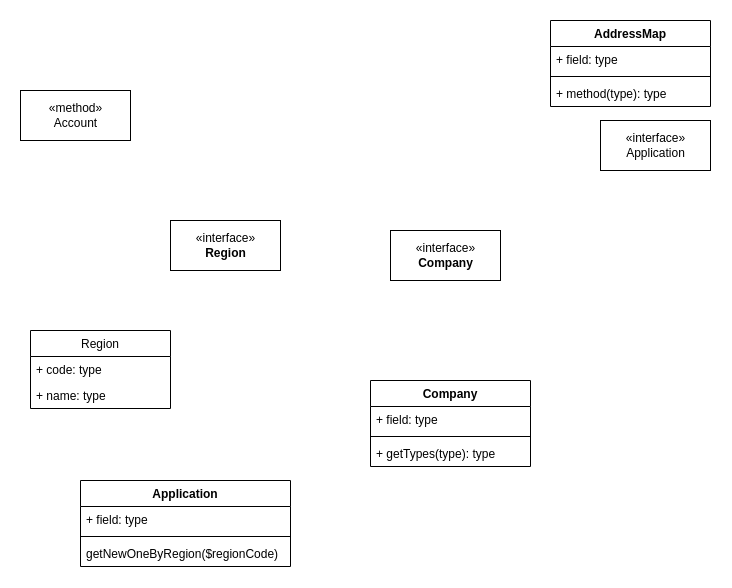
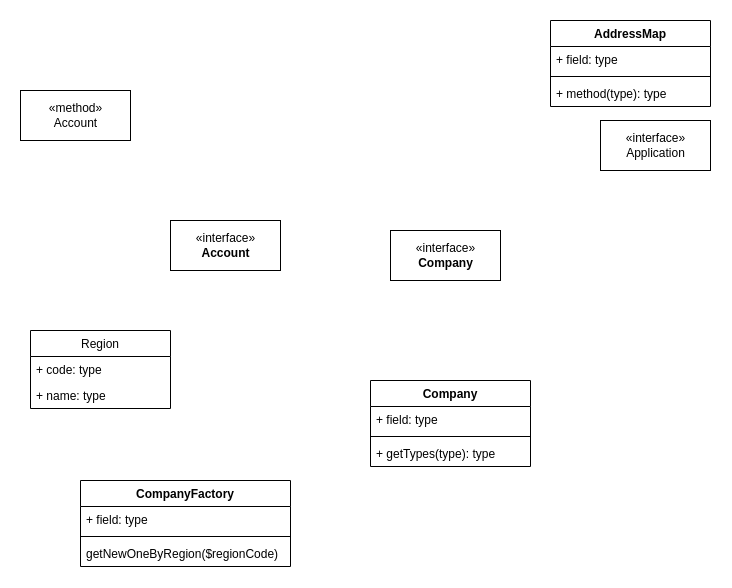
  <mxCell id="0" style=";html=1;" />
  <mxCell id="1" style=";html=1;" parent="0" />
  <mxCell id="2" value="«method»&lt;br&gt;Account" style="html=1;" vertex="1" parent="1"><mxGeometry x="20" y="90" width="110" height="50" as="geometry" /></mxCell>
- <mxCell id="3" value="«interface»&lt;br&gt;&lt;b&gt;Region&lt;/b&gt;" style="html=1;" vertex="1" parent="1"><mxGeometry x="170" y="220" width="110" height="50" as="geometry" /></mxCell>
+ <mxCell id="3" value="«interface»&lt;br&gt;&lt;b&gt;Account&lt;/b&gt;" style="html=1;" vertex="1" parent="1"><mxGeometry x="170" y="220" width="110" height="50" as="geometry" /></mxCell>
  <mxCell id="4" value="«interface»&lt;br&gt;Application" style="html=1;" vertex="1" parent="1"><mxGeometry x="600" y="120" width="110" height="50" as="geometry" /></mxCell>
  <mxCell id="5" value="AddressMap" style="swimlane;fontStyle=1;align=center;verticalAlign=top;childLayout=stackLayout;horizontal=1;startSize=26;horizontalStack=0;resizeParent=1;resizeParentMax=0;resizeLast=0;collapsible=1;marginBottom=0;" vertex="1" parent="1"><mxGeometry x="550" y="20" width="160" height="86" as="geometry" /></mxCell>
  <mxCell id="6" value="+ field: type" style="text;strokeColor=none;fillColor=none;align=left;verticalAlign=top;spacingLeft=4;spacingRight=4;overflow=hidden;rotatable=0;points=[[0,0.5],[1,0.5]];portConstraint=eastwest;" vertex="1" parent="5"><mxGeometry y="26" width="160" height="26" as="geometry" /></mxCell>
  <mxCell id="7" value="" style="line;strokeWidth=1;fillColor=none;align=left;verticalAlign=middle;spacingTop=-1;spacingLeft=3;spacingRight=3;rotatable=0;labelPosition=right;points=[];portConstraint=eastwest;" vertex="1" parent="5"><mxGeometry y="52" width="160" height="8" as="geometry" /></mxCell>
  <mxCell id="8" value="+ method(type): type" style="text;strokeColor=none;fillColor=none;align=left;verticalAlign=top;spacingLeft=4;spacingRight=4;overflow=hidden;rotatable=0;points=[[0,0.5],[1,0.5]];portConstraint=eastwest;" vertex="1" parent="5"><mxGeometry y="60" width="160" height="26" as="geometry" /></mxCell>
  <mxCell id="9" value="Company" style="swimlane;fontStyle=1;align=center;verticalAlign=top;childLayout=stackLayout;horizontal=1;startSize=26;horizontalStack=0;resizeParent=1;resizeParentMax=0;resizeLast=0;collapsible=1;marginBottom=0;" vertex="1" parent="1"><mxGeometry x="370" y="380" width="160" height="86" as="geometry" /></mxCell>
  <mxCell id="10" value="+ field: type" style="text;strokeColor=none;fillColor=none;align=left;verticalAlign=top;spacingLeft=4;spacingRight=4;overflow=hidden;rotatable=0;points=[[0,0.5],[1,0.5]];portConstraint=eastwest;" vertex="1" parent="9"><mxGeometry y="26" width="160" height="26" as="geometry" /></mxCell>
  <mxCell id="11" value="" style="line;strokeWidth=1;fillColor=none;align=left;verticalAlign=middle;spacingTop=-1;spacingLeft=3;spacingRight=3;rotatable=0;labelPosition=right;points=[];portConstraint=eastwest;" vertex="1" parent="9"><mxGeometry y="52" width="160" height="8" as="geometry" /></mxCell>
  <mxCell id="12" value="+ getTypes(type): type" style="text;strokeColor=none;fillColor=none;align=left;verticalAlign=top;spacingLeft=4;spacingRight=4;overflow=hidden;rotatable=0;points=[[0,0.5],[1,0.5]];portConstraint=eastwest;" vertex="1" parent="9"><mxGeometry y="60" width="160" height="26" as="geometry" /></mxCell>
  <mxCell id="13" value="«interface»&lt;br&gt;&lt;b&gt;Company&lt;/b&gt;" style="html=1;" vertex="1" parent="1"><mxGeometry x="390" y="230" width="110" height="50" as="geometry" /></mxCell>
- <mxCell id="14" value="Application" style="swimlane;fontStyle=1;align=center;verticalAlign=top;childLayout=stackLayout;horizontal=1;startSize=26;horizontalStack=0;resizeParent=1;resizeParentMax=0;resizeLast=0;collapsible=1;marginBottom=0;" vertex="1" parent="1"><mxGeometry x="80" y="480" width="210" height="86" as="geometry" /></mxCell>
+ <mxCell id="14" value="CompanyFactory" style="swimlane;fontStyle=1;align=center;verticalAlign=top;childLayout=stackLayout;horizontal=1;startSize=26;horizontalStack=0;resizeParent=1;resizeParentMax=0;resizeLast=0;collapsible=1;marginBottom=0;" vertex="1" parent="1"><mxGeometry x="80" y="480" width="210" height="86" as="geometry" /></mxCell>
  <mxCell id="15" value="+ field: type" style="text;strokeColor=none;fillColor=none;align=left;verticalAlign=top;spacingLeft=4;spacingRight=4;overflow=hidden;rotatable=0;points=[[0,0.5],[1,0.5]];portConstraint=eastwest;" vertex="1" parent="14"><mxGeometry y="26" width="210" height="26" as="geometry" /></mxCell>
  <mxCell id="16" value="" style="line;strokeWidth=1;fillColor=none;align=left;verticalAlign=middle;spacingTop=-1;spacingLeft=3;spacingRight=3;rotatable=0;labelPosition=right;points=[];portConstraint=eastwest;" vertex="1" parent="14"><mxGeometry y="52" width="210" height="8" as="geometry" /></mxCell>
  <mxCell id="17" value="getNewOneByRegion($regionCode)" style="text;strokeColor=none;fillColor=none;align=left;verticalAlign=top;spacingLeft=4;spacingRight=4;overflow=hidden;rotatable=0;points=[[0,0.5],[1,0.5]];portConstraint=eastwest;" vertex="1" parent="14"><mxGeometry y="60" width="210" height="26" as="geometry" /></mxCell>
  <mxCell id="18" value="Region" style="swimlane;fontStyle=0;childLayout=stackLayout;horizontal=1;startSize=26;fillColor=none;horizontalStack=0;resizeParent=1;resizeParentMax=0;resizeLast=0;collapsible=1;marginBottom=0;" vertex="1" parent="1"><mxGeometry x="30" y="330" width="140" height="78" as="geometry" /></mxCell>
  <mxCell id="19" value="+ code: type" style="text;strokeColor=none;fillColor=none;align=left;verticalAlign=top;spacingLeft=4;spacingRight=4;overflow=hidden;rotatable=0;points=[[0,0.5],[1,0.5]];portConstraint=eastwest;" vertex="1" parent="18"><mxGeometry y="26" width="140" height="26" as="geometry" /></mxCell>
  <mxCell id="20" value="+ name: type" style="text;strokeColor=none;fillColor=none;align=left;verticalAlign=top;spacingLeft=4;spacingRight=4;overflow=hidden;rotatable=0;points=[[0,0.5],[1,0.5]];portConstraint=eastwest;" vertex="1" parent="18"><mxGeometry y="52" width="140" height="26" as="geometry" /></mxCell>
